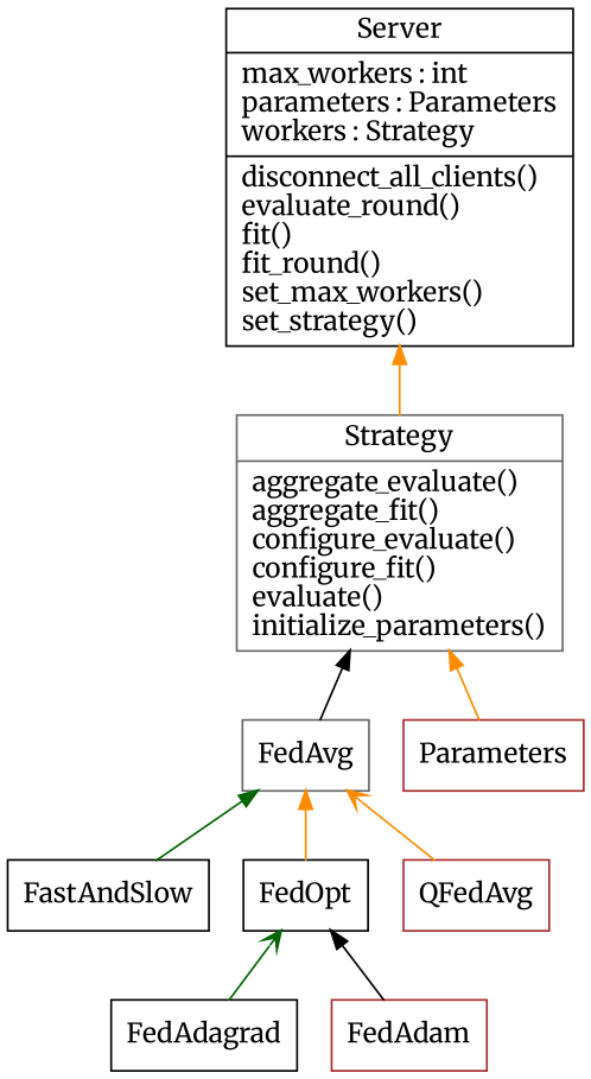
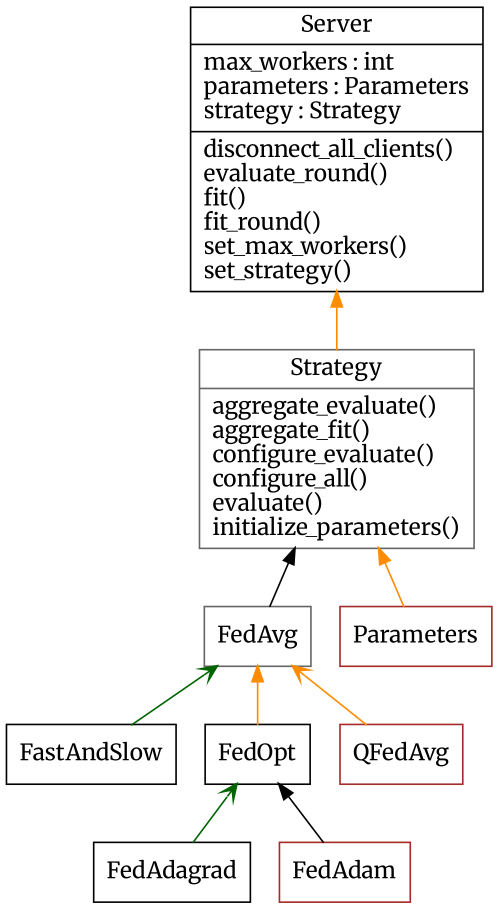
  digraph {
    fontname=Merriweather
    rankdir=BT
    node [color=black fontcolor=black fontname=Merriweather shape=record style=solid]
    edge [arrowhead=normal arrowtail=none color=darkorange fontname=Merriweather]
    n1 [label=FastAndSlow style=""]
    n2 [color=gray40 label=FedAvg]
-   n3 [color=gray40 label="{Strategy|aggregate_evaluate()\laggregate_fit()\lconfigure_evaluate()\lconfigure_fit()\levaluate()\linitialize_parameters()\l}"]
+   n3 [color=gray40 label="{Strategy|aggregate_evaluate()\laggregate_fit()\lconfigure_evaluate()\lconfigure_all()\levaluate()\linitialize_parameters()\l}"]
    n4 [label="{FedAdagrad}"]
    n5 [label=FedOpt]
    n6 [color=brown label="{FedAdam}"]
-   n7 [label="{Server|max_workers : int\lparameters : Parameters\lworkers : Strategy\l|disconnect_all_clients()\levaluate_round()\lfit()\lfit_round()\lset_max_workers()\lset_strategy() \l}"]
+   n7 [label="{Server|max_workers : int\lparameters : Parameters\lstrategy : Strategy\l|disconnect_all_clients()\levaluate_round()\lfit()\lfit_round()\lset_max_workers()\lset_strategy() \l}"]
    n8 [color=brown label=Parameters]
    n9 [color=brown label="{QFedAvg}"]
-   n1 -> n2 [color=darkgreen]
+   n1 -> n2 [arrowhead=vee color=darkgreen]
    n2 -> n3 [color=black]
    n3 -> n7 [style=solid]
    n4 -> n5 [arrowhead=vee color=darkgreen]
    n5 -> n2
    n6 -> n5 [color=black]
    n8 -> n3
    n9 -> n2 [arrowhead=vee]
  }
